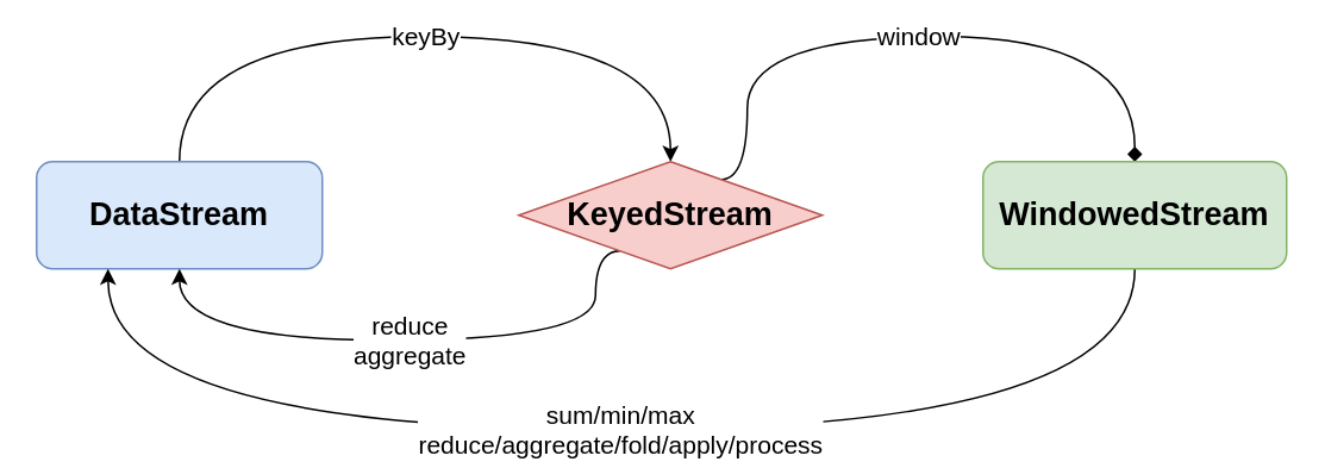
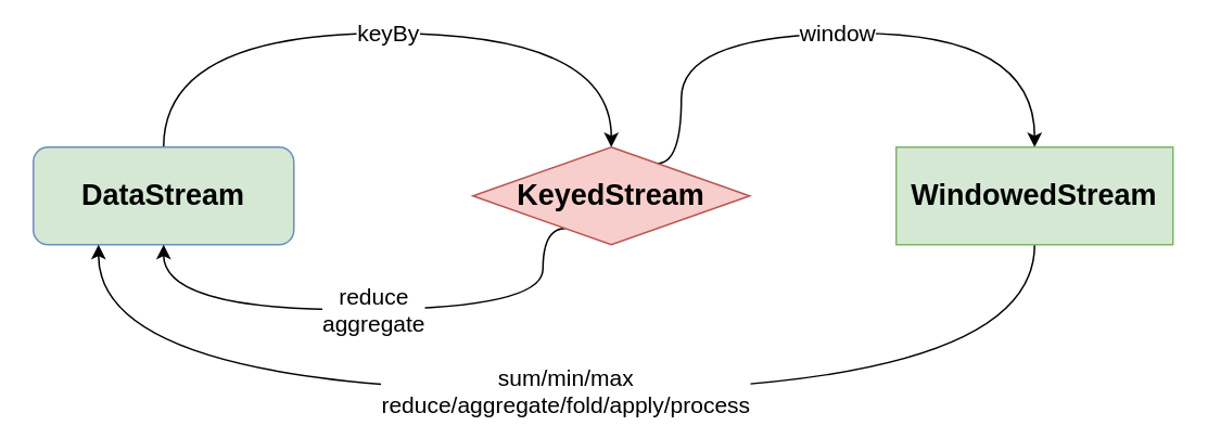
  <mxCell id="0" />
  <mxCell id="1" parent="0" />
  <mxCell id="2" value="&lt;font color=&quot;#000000&quot; style=&quot;font-size: 14px;&quot;&gt;keyBy&lt;/font&gt;" style="edgeStyle=orthogonalEdgeStyle;curved=1;orthogonalLoop=1;jettySize=auto;html=1;exitX=0.5;exitY=0;exitDx=0;exitDy=0;entryX=0.5;entryY=0;entryDx=0;entryDy=0;fontColor=#FFFFFF;labelPosition=center;verticalLabelPosition=middle;align=center;verticalAlign=middle;fontSize=14;" parent="1" source="3" target="6" edge="1"><mxGeometry relative="1" as="geometry"><Array as="points"><mxPoint x="100" y="20" /><mxPoint x="375" y="20" /></Array></mxGeometry></mxCell>
- <mxCell id="3" value="&lt;font style=&quot;font-size: 18px&quot;&gt;&lt;b&gt;DataStream&lt;/b&gt;&lt;/font&gt;" style="rounded=1;whiteSpace=wrap;html=1;fillColor=#dae8fc;strokeColor=#6c8ebf;" parent="1" vertex="1"><mxGeometry x="20" y="90" width="160" height="60" as="geometry" /></mxCell>
- <mxCell id="4" value="window" style="edgeStyle=orthogonalEdgeStyle;curved=1;orthogonalLoop=1;jettySize=auto;html=1;exitX=0.75;exitY=0;exitDx=0;exitDy=0;entryX=0.5;entryY=0;entryDx=0;entryDy=0;fontSize=14;endArrow=diamond;" parent="1" source="6" target="8" edge="1"><mxGeometry relative="1" as="geometry"><Array as="points"><mxPoint x="418" y="20" /><mxPoint x="635" y="20" /></Array></mxGeometry></mxCell>
+ <mxCell id="3" value="&lt;font style=&quot;font-size: 18px&quot;&gt;&lt;b&gt;DataStream&lt;/b&gt;&lt;/font&gt;" style="rounded=1;whiteSpace=wrap;html=1;fillColor=#d5e8d4;strokeColor=#6c8ebf;" parent="1" vertex="1"><mxGeometry x="20" y="90" width="160" height="60" as="geometry" /></mxCell>
+ <mxCell id="4" value="window" style="edgeStyle=orthogonalEdgeStyle;curved=1;orthogonalLoop=1;jettySize=auto;html=1;exitX=0.75;exitY=0;exitDx=0;exitDy=0;entryX=0.5;entryY=0;entryDx=0;entryDy=0;fontSize=14;" parent="1" source="6" target="8" edge="1"><mxGeometry relative="1" as="geometry"><Array as="points"><mxPoint x="418" y="20" /><mxPoint x="635" y="20" /></Array></mxGeometry></mxCell>
  <mxCell id="5" value="reduce&lt;br&gt;aggregate" style="edgeStyle=orthogonalEdgeStyle;curved=1;orthogonalLoop=1;jettySize=auto;html=1;exitX=0.25;exitY=1;exitDx=0;exitDy=0;entryX=0.5;entryY=1;entryDx=0;entryDy=0;fontSize=14;fontColor=#000000;" parent="1" source="6" target="3" edge="1"><mxGeometry relative="1" as="geometry"><Array as="points"><mxPoint x="333" y="190" /><mxPoint x="100" y="190" /></Array></mxGeometry></mxCell>
  <mxCell id="6" value="&lt;font style=&quot;font-size: 18px&quot;&gt;&lt;b&gt;KeyedStream&lt;/b&gt;&lt;/font&gt;" style="rhombus;whiteSpace=wrap;html=1;fillColor=#f8cecc;strokeColor=#b85450;" parent="1" vertex="1"><mxGeometry x="290" y="90" width="170" height="60" as="geometry" /></mxCell>
  <mxCell id="7" value="sum/min/max&lt;br&gt;reduce/aggregate/fold/apply/process" style="edgeStyle=orthogonalEdgeStyle;curved=1;orthogonalLoop=1;jettySize=auto;html=1;exitX=0.5;exitY=1;exitDx=0;exitDy=0;entryX=0.25;entryY=1;entryDx=0;entryDy=0;fontSize=14;fontColor=#000000;" parent="1" source="8" target="3" edge="1"><mxGeometry relative="1" as="geometry"><Array as="points"><mxPoint x="635" y="240" /><mxPoint x="60" y="240" /></Array></mxGeometry></mxCell>
- <mxCell id="8" value="&lt;font style=&quot;font-size: 18px&quot;&gt;&lt;b&gt;WindowedStream&lt;/b&gt;&lt;/font&gt;" style="rounded=1;whiteSpace=wrap;html=1;fillColor=#d5e8d4;strokeColor=#82b366;" parent="1" vertex="1"><mxGeometry x="550" y="90" width="170" height="60" as="geometry" /></mxCell>
+ <mxCell id="8" value="&lt;font style=&quot;font-size: 18px&quot;&gt;&lt;b&gt;WindowedStream&lt;/b&gt;&lt;/font&gt;" style="whiteSpace=wrap;html=1;fillColor=#d5e8d4;strokeColor=#82b366;rounded=0;" parent="1" vertex="1"><mxGeometry x="550" y="90" width="170" height="60" as="geometry" /></mxCell>
